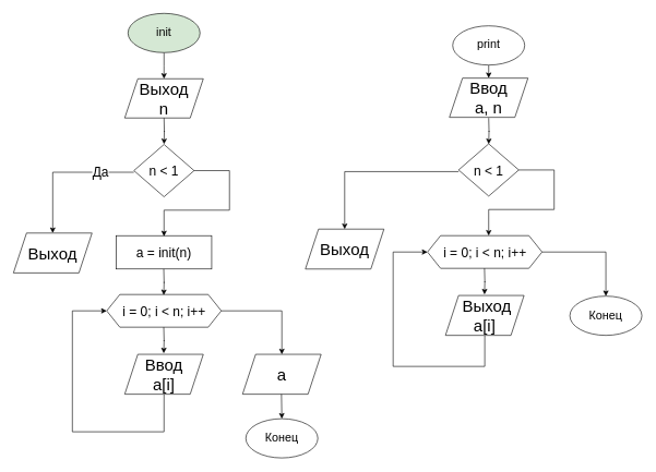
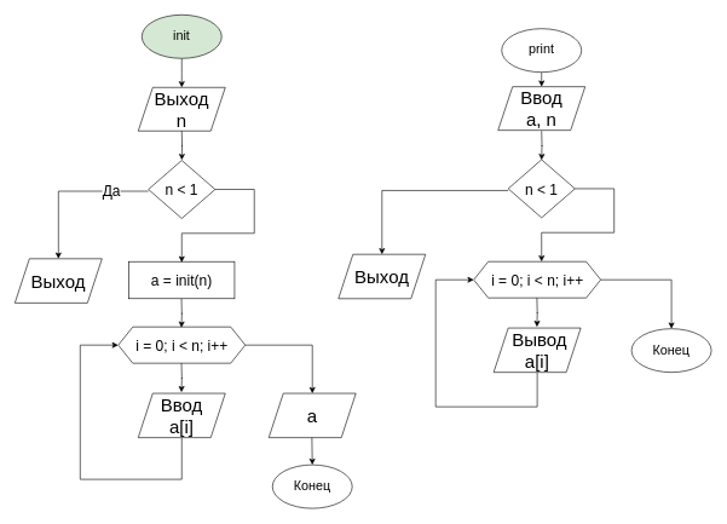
  <mxCell id="0" />
  <mxCell id="1" parent="0" />
  <mxCell id="2" value="" style="edgeStyle=orthogonalEdgeStyle;rounded=0;orthogonalLoop=1;jettySize=auto;html=1;" parent="1" source="3" edge="1"><mxGeometry relative="1" as="geometry"><mxPoint x="250" y="120" as="targetPoint" /></mxGeometry></mxCell>
  <mxCell id="3" value="&lt;p style=&quot;line-height: 110%;&quot;&gt;&lt;font style=&quot;font-size: 18px;&quot;&gt;init&lt;/font&gt;&lt;/p&gt;" style="ellipse;whiteSpace=wrap;html=1;fillColor=#d5e8d4;" parent="1" vertex="1"><mxGeometry x="195" y="20" width="110" height="60" as="geometry" /></mxCell>
  <mxCell id="4" value="&lt;span style=&quot;font-size: 25px;&quot;&gt;Выход &lt;br&gt;n&lt;br&gt;&lt;/span&gt;" style="shape=parallelogram;perimeter=parallelogramPerimeter;whiteSpace=wrap;html=1;fixedSize=1;" parent="1" vertex="1"><mxGeometry x="190" y="120" width="120" height="60" as="geometry" /></mxCell>
  <mxCell id="5" value="" style="edgeStyle=orthogonalEdgeStyle;rounded=0;orthogonalLoop=1;jettySize=auto;html=1;" parent="1" edge="1"><mxGeometry relative="1" as="geometry"><mxPoint x="250" y="180" as="sourcePoint" /><mxPoint x="250" y="220" as="targetPoint" /></mxGeometry></mxCell>
  <mxCell id="6" value="&lt;font style=&quot;font-size: 20px;&quot;&gt;i = 0; i &amp;lt; n; i++&lt;/font&gt;" style="shape=hexagon;perimeter=hexagonPerimeter2;whiteSpace=wrap;html=1;fixedSize=1;" parent="1" vertex="1"><mxGeometry x="162.5" y="450" width="175" height="50" as="geometry" /></mxCell>
  <mxCell id="7" value="" style="edgeStyle=orthogonalEdgeStyle;rounded=0;orthogonalLoop=1;jettySize=auto;html=1;" parent="1" edge="1"><mxGeometry relative="1" as="geometry"><mxPoint x="249.58" y="500" as="sourcePoint" /><mxPoint x="249.58" y="540" as="targetPoint" /></mxGeometry></mxCell>
  <mxCell id="8" value="&#10;&lt;div style=&quot;color: rgb(204, 204, 204); background-color: rgb(31, 31, 31); font-family: Consolas, &amp;quot;Courier New&amp;quot;, monospace; font-weight: normal; font-size: 14px; line-height: 19px;&quot;&gt;&lt;br&gt;&lt;/div&gt;&#10;&#10;" style="endArrow=classic;html=1;rounded=0;exitX=0.5;exitY=1;exitDx=0;exitDy=0;entryX=0;entryY=0.5;entryDx=0;entryDy=0;" parent="1" source="12" target="6" edge="1"><mxGeometry width="50" height="50" relative="1" as="geometry"><mxPoint x="210" y="580" as="sourcePoint" /><mxPoint x="110" y="460" as="targetPoint" /><Array as="points"><mxPoint x="250" y="660" /><mxPoint x="110" y="660" /><mxPoint x="110" y="475" /></Array></mxGeometry></mxCell>
  <mxCell id="9" value="a = init(n)" style="rounded=0;whiteSpace=wrap;html=1;fontSize=20;" parent="1" vertex="1"><mxGeometry x="177.18" y="360" width="145.64" height="51" as="geometry" /></mxCell>
  <mxCell id="10" value="" style="edgeStyle=orthogonalEdgeStyle;rounded=0;orthogonalLoop=1;jettySize=auto;html=1;" parent="1" edge="1"><mxGeometry relative="1" as="geometry"><mxPoint x="249.58" y="411" as="sourcePoint" /><mxPoint x="249.58" y="451" as="targetPoint" /></mxGeometry></mxCell>
  <mxCell id="11" value="" style="endArrow=classic;html=1;rounded=0;exitX=1;exitY=0.5;exitDx=0;exitDy=0;endFill=1;entryX=0.5;entryY=0;entryDx=0;entryDy=0;" parent="1" target="13" edge="1"><mxGeometry width="50" height="50" relative="1" as="geometry"><mxPoint x="337.5" y="475" as="sourcePoint" /><mxPoint x="430" y="550" as="targetPoint" /><Array as="points"><mxPoint x="430" y="475" /></Array></mxGeometry></mxCell>
  <mxCell id="12" value="&lt;span style=&quot;font-size: 25px;&quot;&gt;Ввод&lt;br&gt;a[i]&lt;br&gt;&lt;/span&gt;" style="shape=parallelogram;perimeter=parallelogramPerimeter;whiteSpace=wrap;html=1;fixedSize=1;" parent="1" vertex="1"><mxGeometry x="190" y="541.5" width="120" height="61" as="geometry" /></mxCell>
  <mxCell id="13" value="&lt;span style=&quot;font-size: 25px;&quot;&gt;a&lt;br&gt;&lt;/span&gt;" style="shape=parallelogram;perimeter=parallelogramPerimeter;whiteSpace=wrap;html=1;fixedSize=1;" parent="1" vertex="1"><mxGeometry x="370" y="541.5" width="120" height="61" as="geometry" /></mxCell>
  <mxCell id="14" value="" style="edgeStyle=orthogonalEdgeStyle;rounded=0;orthogonalLoop=1;jettySize=auto;html=1;" parent="1" source="15" edge="1"><mxGeometry relative="1" as="geometry"><mxPoint x="746" y="119" as="targetPoint" /></mxGeometry></mxCell>
  <mxCell id="15" value="&lt;p style=&quot;line-height: 110%;&quot;&gt;&lt;font style=&quot;font-size: 18px;&quot;&gt;print&lt;/font&gt;&lt;/p&gt;" style="ellipse;whiteSpace=wrap;html=1;" parent="1" vertex="1"><mxGeometry x="691" y="39" width="110" height="60" as="geometry" /></mxCell>
  <mxCell id="16" value="&lt;span style=&quot;font-size: 25px;&quot;&gt;Ввод &lt;br&gt;a, n&lt;br&gt;&lt;/span&gt;" style="shape=parallelogram;perimeter=parallelogramPerimeter;whiteSpace=wrap;html=1;fixedSize=1;" parent="1" vertex="1"><mxGeometry x="686" y="119" width="120" height="60" as="geometry" /></mxCell>
  <mxCell id="17" value="&lt;font style=&quot;font-size: 20px;&quot;&gt;i = 0; i &amp;lt; n; i++&lt;/font&gt;" style="shape=hexagon;perimeter=hexagonPerimeter2;whiteSpace=wrap;html=1;fixedSize=1;" parent="1" vertex="1"><mxGeometry x="652.5" y="360" width="175" height="50" as="geometry" /></mxCell>
  <mxCell id="18" value="" style="edgeStyle=orthogonalEdgeStyle;rounded=0;orthogonalLoop=1;jettySize=auto;html=1;" parent="1" edge="1"><mxGeometry relative="1" as="geometry"><mxPoint x="739.58" y="410" as="sourcePoint" /><mxPoint x="739.58" y="450" as="targetPoint" /></mxGeometry></mxCell>
  <mxCell id="19" value="&#10;&lt;div style=&quot;color: rgb(204, 204, 204); background-color: rgb(31, 31, 31); font-family: Consolas, &amp;quot;Courier New&amp;quot;, monospace; font-weight: normal; font-size: 14px; line-height: 19px;&quot;&gt;&lt;br&gt;&lt;/div&gt;&#10;&#10;" style="endArrow=classic;html=1;rounded=0;exitX=0.5;exitY=1;exitDx=0;exitDy=0;entryX=0;entryY=0.5;entryDx=0;entryDy=0;" parent="1" source="21" target="17" edge="1"><mxGeometry width="50" height="50" relative="1" as="geometry"><mxPoint x="700" y="490" as="sourcePoint" /><mxPoint x="600" y="370" as="targetPoint" /><Array as="points"><mxPoint x="740" y="560" /><mxPoint x="600" y="560" /><mxPoint x="600" y="385" /></Array></mxGeometry></mxCell>
  <mxCell id="20" value="" style="endArrow=classic;html=1;rounded=0;exitX=1;exitY=0.5;exitDx=0;exitDy=0;endFill=1;entryX=0.5;entryY=0;entryDx=0;entryDy=0;" parent="1" edge="1"><mxGeometry width="50" height="50" relative="1" as="geometry"><mxPoint x="827.5" y="385" as="sourcePoint" /><mxPoint x="925" y="452.5" as="targetPoint" /><Array as="points"><mxPoint x="925" y="385" /></Array></mxGeometry></mxCell>
- <mxCell id="21" value="&lt;span style=&quot;font-size: 25px;&quot;&gt;&amp;nbsp;Выход&lt;br&gt;a[i]&lt;br&gt;&lt;/span&gt;" style="shape=parallelogram;perimeter=parallelogramPerimeter;whiteSpace=wrap;html=1;fixedSize=1;" parent="1" vertex="1"><mxGeometry x="680" y="451.5" width="120" height="61" as="geometry" /></mxCell>
+ <mxCell id="21" value="&lt;span style=&quot;font-size: 25px;&quot;&gt;&amp;nbsp;Вывод&lt;br&gt;a[i]&lt;br&gt;&lt;/span&gt;" style="shape=parallelogram;perimeter=parallelogramPerimeter;whiteSpace=wrap;html=1;fixedSize=1;" parent="1" vertex="1"><mxGeometry x="680" y="451.5" width="120" height="61" as="geometry" /></mxCell>
  <mxCell id="22" value="&lt;p style=&quot;line-height: 110%;&quot;&gt;&lt;span style=&quot;font-size: 18px;&quot;&gt;Конец&lt;/span&gt;&lt;/p&gt;" style="ellipse;whiteSpace=wrap;html=1;" parent="1" vertex="1"><mxGeometry x="870" y="452.5" width="110" height="60" as="geometry" /></mxCell>
  <mxCell id="23" value="&lt;span style=&quot;font-size: 20px;&quot;&gt;n &amp;lt; 1&lt;/span&gt;" style="rhombus;whiteSpace=wrap;html=1;" parent="1" vertex="1"><mxGeometry x="204" y="220.5" width="92" height="80" as="geometry" /></mxCell>
  <mxCell id="24" value="" style="endArrow=classic;html=1;rounded=0;exitX=0;exitY=0.5;exitDx=0;exitDy=0;endFill=1;entryX=0.5;entryY=0;entryDx=0;entryDy=0;" parent="1" target="25" edge="1"><mxGeometry width="50" height="50" relative="1" as="geometry"><mxPoint x="204" y="263" as="sourcePoint" /><mxPoint x="80" y="371" as="targetPoint" /><Array as="points"><mxPoint x="80" y="263" /></Array></mxGeometry></mxCell>
  <mxCell id="25" value="&lt;span style=&quot;font-size: 25px;&quot;&gt;Выход&lt;br&gt;&lt;/span&gt;" style="shape=parallelogram;perimeter=parallelogramPerimeter;whiteSpace=wrap;html=1;fixedSize=1;" parent="1" vertex="1"><mxGeometry x="20" y="356" width="120" height="61" as="geometry" /></mxCell>
  <mxCell id="26" value="&lt;font style=&quot;font-size: 20px;&quot;&gt;Да&lt;/font&gt;" style="edgeLabel;html=1;align=center;verticalAlign=middle;resizable=0;points=[];" parent="1" vertex="1" connectable="0"><mxGeometry x="30.003" y="244.996" as="geometry"><mxPoint x="122" y="17" as="offset" /></mxGeometry></mxCell>
  <mxCell id="27" value="" style="edgeStyle=orthogonalEdgeStyle;rounded=0;orthogonalLoop=1;jettySize=auto;html=1;exitX=1;exitY=0.5;exitDx=0;exitDy=0;entryX=0.5;entryY=0;entryDx=0;entryDy=0;" parent="1" source="23" edge="1"><mxGeometry relative="1" as="geometry"><mxPoint x="260" y="191" as="sourcePoint" /><mxPoint x="250" y="361" as="targetPoint" /><Array as="points"><mxPoint x="350" y="261" /><mxPoint x="350" y="321" /><mxPoint x="250" y="321" /></Array></mxGeometry></mxCell>
  <mxCell id="28" value="" style="edgeStyle=orthogonalEdgeStyle;rounded=0;orthogonalLoop=1;jettySize=auto;html=1;" parent="1" edge="1"><mxGeometry relative="1" as="geometry"><mxPoint x="746" y="180" as="sourcePoint" /><mxPoint x="746" y="220" as="targetPoint" /></mxGeometry></mxCell>
  <mxCell id="29" value="&lt;span style=&quot;font-size: 20px;&quot;&gt;n &amp;lt; 1&lt;/span&gt;" style="rhombus;whiteSpace=wrap;html=1;" parent="1" vertex="1"><mxGeometry x="700" y="219.5" width="92" height="80" as="geometry" /></mxCell>
  <mxCell id="30" value="" style="endArrow=classic;html=1;rounded=0;exitX=0;exitY=0.5;exitDx=0;exitDy=0;endFill=1;entryX=0.5;entryY=0;entryDx=0;entryDy=0;" parent="1" target="31" edge="1"><mxGeometry width="50" height="50" relative="1" as="geometry"><mxPoint x="700" y="262" as="sourcePoint" /><mxPoint x="576" y="370" as="targetPoint" /><Array as="points"><mxPoint x="526" y="262" /></Array></mxGeometry></mxCell>
  <mxCell id="31" value="&lt;span style=&quot;font-size: 25px;&quot;&gt;Выход&lt;br&gt;&lt;/span&gt;" style="shape=parallelogram;perimeter=parallelogramPerimeter;whiteSpace=wrap;html=1;fixedSize=1;" parent="1" vertex="1"><mxGeometry x="466" y="350" width="120" height="61" as="geometry" /></mxCell>
  <mxCell id="32" value="" style="edgeStyle=orthogonalEdgeStyle;rounded=0;orthogonalLoop=1;jettySize=auto;html=1;exitX=1;exitY=0.5;exitDx=0;exitDy=0;entryX=0.5;entryY=0;entryDx=0;entryDy=0;" parent="1" source="29" edge="1"><mxGeometry relative="1" as="geometry"><mxPoint x="756" y="190" as="sourcePoint" /><mxPoint x="746" y="360" as="targetPoint" /><Array as="points"><mxPoint x="846" y="260" /><mxPoint x="846" y="320" /><mxPoint x="746" y="320" /></Array></mxGeometry></mxCell>
  <mxCell id="33" value="&lt;p style=&quot;line-height: 110%;&quot;&gt;&lt;span style=&quot;font-size: 18px;&quot;&gt;Конец&lt;/span&gt;&lt;/p&gt;" style="ellipse;whiteSpace=wrap;html=1;" vertex="1" parent="1"><mxGeometry x="375" y="640" width="110" height="60" as="geometry" /></mxCell>
  <mxCell id="34" value="" style="edgeStyle=orthogonalEdgeStyle;rounded=0;orthogonalLoop=1;jettySize=auto;html=1;entryX=0.5;entryY=0;entryDx=0;entryDy=0;" edge="1" parent="1" target="33"><mxGeometry relative="1" as="geometry"><mxPoint x="429.41" y="602.5" as="sourcePoint" /><mxPoint x="429.41" y="642.5" as="targetPoint" /></mxGeometry></mxCell>
